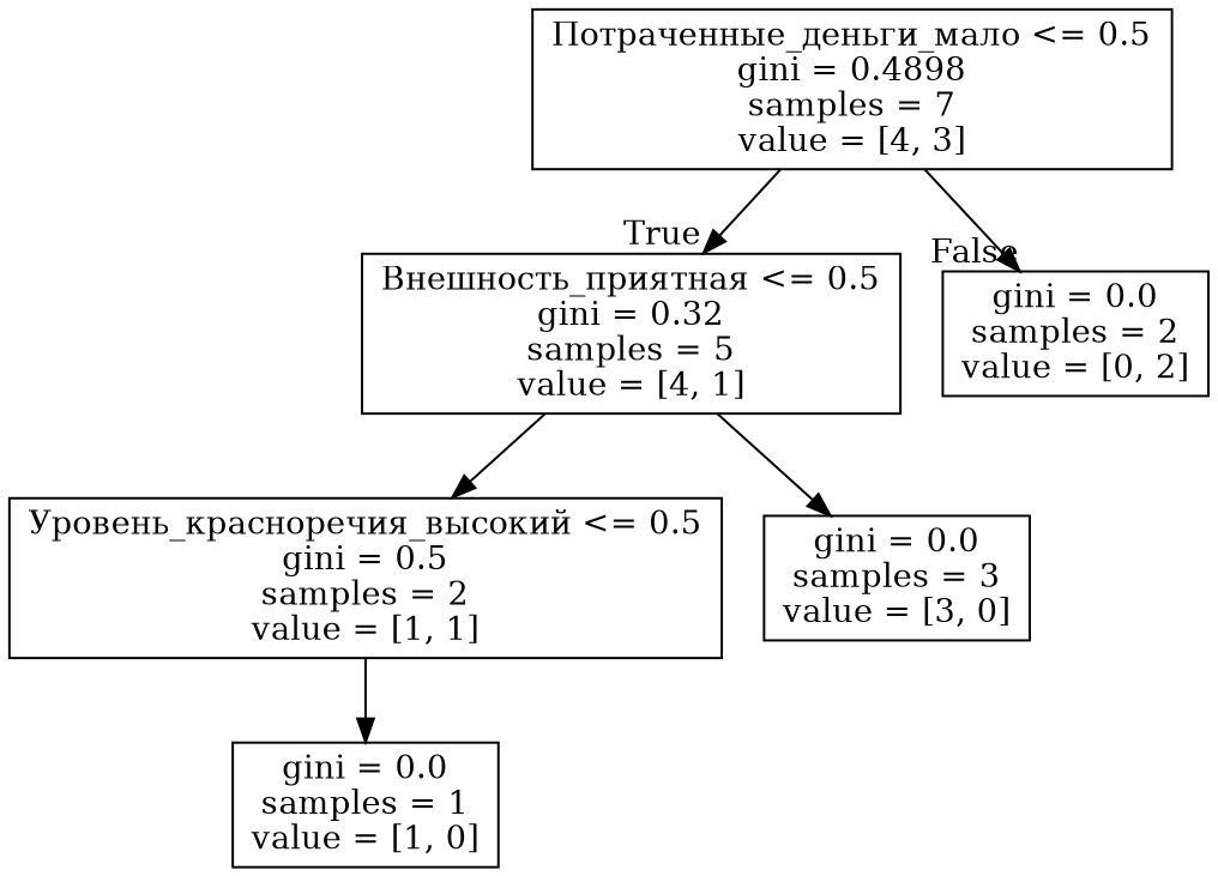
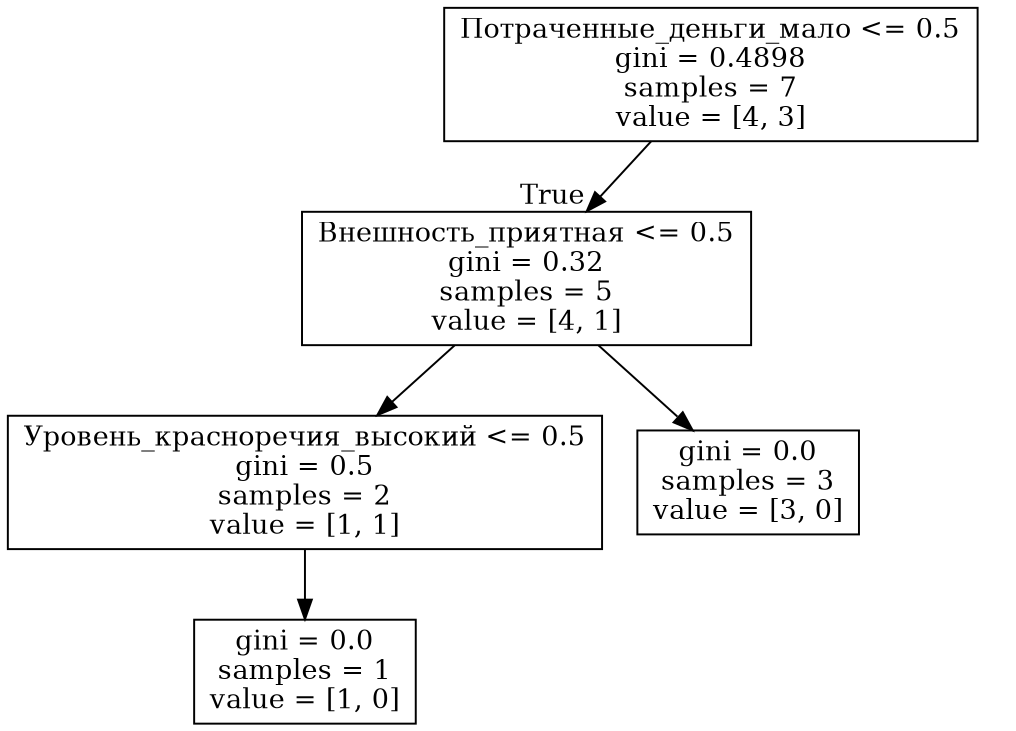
  digraph {
    node [shape=box]
    n1 [label="Потраченные_деньги_мало <= 0.5\ngini = 0.4898\nsamples = 7\nvalue = [4, 3]"]
    n2 [label="Внешность_приятная <= 0.5\ngini = 0.32\nsamples = 5\nvalue = [4, 1]"]
-   n3 [label="gini = 0.0\nsamples = 2\nvalue = [0, 2]"]
    n4 [label="Уровень_красноречия_высокий <= 0.5\ngini = 0.5\nsamples = 2\nvalue = [1, 1]"]
    n5 [label="gini = 0.0\nsamples = 3\nvalue = [3, 0]"]
    n6 [label="gini = 0.0\nsamples = 1\nvalue = [1, 0]"]
    n1 -> n2 [headlabel=True labelangle=45 labeldistance=2.5]
-   n1 -> n3 [headlabel=False labelangle=-45 labeldistance=2.5]
    n2 -> n4
    n2 -> n5
    n4 -> n6
  }
